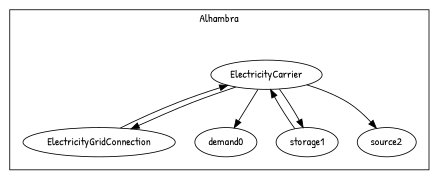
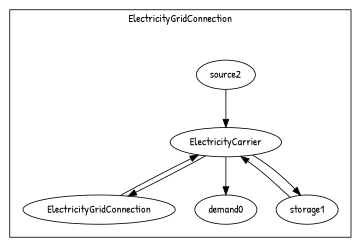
  digraph {
    fontname="Patrick Hand"
    node [fontname="Patrick Hand"]
    edge [color=black fontname="Patrick Hand"]
    n1 [label=ElectricityCarrier]
    n2 [label=ElectricityGridConnection]
    n3 [label=demand0]
    n4 [label=storage1]
    n5 [label=source2]
    subgraph cluster_1 {
-     label=Alhambra
+     label=ElectricityGridConnection
      subgraph cluster_2 {
        color=black
        label=ElectricityCarrier
        style=invis
        n1
      }
      subgraph cluster_3 {
        color=black
        label=ElectricityGridConnection
        style=invis
        n2
      }
      subgraph cluster_4 {
        color=black
        label=demand0
        style=invis
        n3
      }
      subgraph cluster_5 {
        color=black
        label=storage1
        style=invis
        n4
      }
      subgraph cluster_6 {
        color=black
        label=source2
        style=invis
        n5
      }
    }
    n1 -> n2
    n1 -> n3
    n1 -> n4
    n2 -> n1
    n4 -> n1
-   n1 -> n5
+   n5 -> n1
  }
